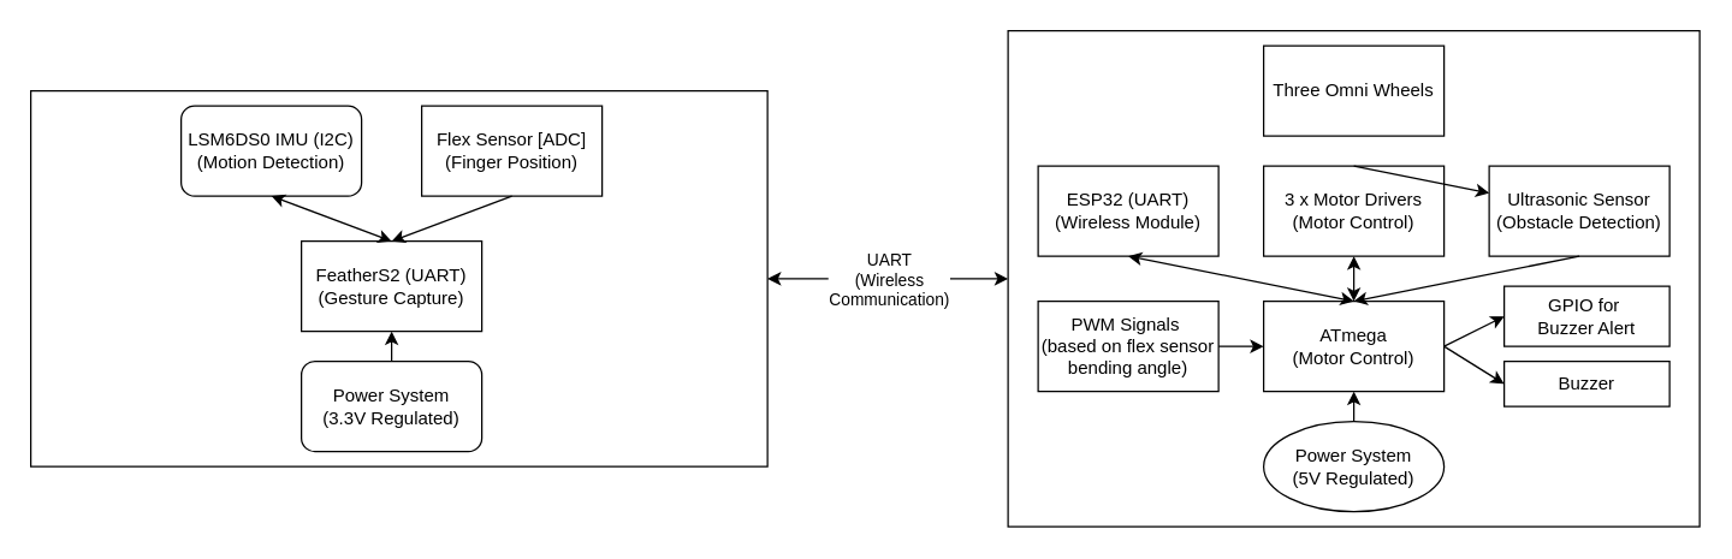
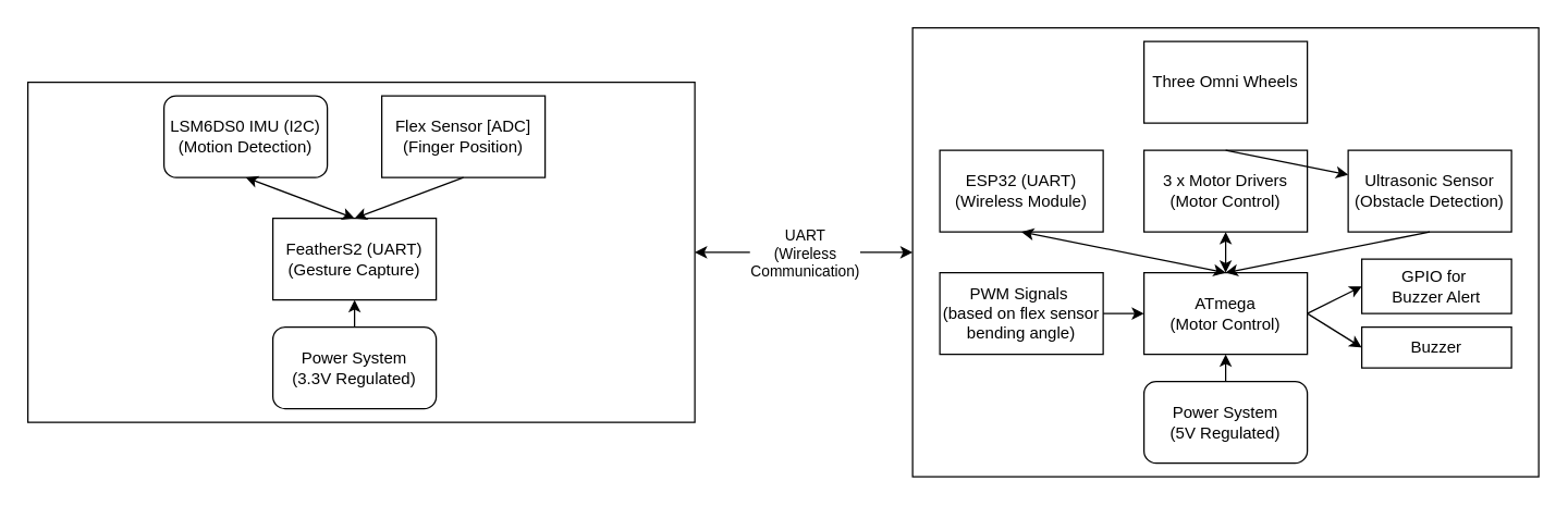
  <mxCell id="0" />
  <mxCell id="1" parent="0" />
  <mxCell id="2" value="" style="rounded=0;whiteSpace=wrap;html=1;" vertex="1" parent="1"><mxGeometry x="670" y="20" width="460" height="330" as="geometry" /></mxCell>
  <mxCell id="3" value="" style="rounded=0;whiteSpace=wrap;html=1;" vertex="1" parent="1"><mxGeometry x="20" y="60" width="490" height="250" as="geometry" /></mxCell>
  <mxCell id="4" value="FeatherS2 (UART)&lt;div&gt;(Gesture Capture)&lt;/div&gt;" style="rounded=0;whiteSpace=wrap;html=1;" parent="1" vertex="1"><mxGeometry x="200" y="160" width="120" height="60" as="geometry" /></mxCell>
  <mxCell id="5" value="LSM6DS0 IMU (I2C)&lt;div&gt;(Motion Detection)&lt;/div&gt;" style="whiteSpace=wrap;html=1;rounded=1;" parent="1" vertex="1"><mxGeometry x="120" y="70" width="120" height="60" as="geometry" /></mxCell>
  <mxCell id="6" value="Flex Sensor [ADC]&lt;div&gt;(Finger Position)&lt;/div&gt;" style="rounded=0;whiteSpace=wrap;html=1;" parent="1" vertex="1"><mxGeometry x="280" y="70" width="120" height="60" as="geometry" /></mxCell>
  <mxCell id="7" value="" style="endArrow=classic;html=1;rounded=0;exitX=0.5;exitY=1;exitDx=0;exitDy=0;entryX=0.5;entryY=0;entryDx=0;entryDy=0;" parent="1" source="6" target="4" edge="1"><mxGeometry width="50" height="50" relative="1" as="geometry"><mxPoint x="370" y="180" as="sourcePoint" /><mxPoint x="420" y="130" as="targetPoint" /></mxGeometry></mxCell>
  <mxCell id="8" value="Power System&lt;div&gt;(3.3V Regulated)&lt;/div&gt;" style="rounded=1;whiteSpace=wrap;html=1;" parent="1" vertex="1"><mxGeometry x="200" y="240" width="120" height="60" as="geometry" /></mxCell>
  <mxCell id="9" value="" style="endArrow=classic;html=1;rounded=0;exitX=0.5;exitY=0;exitDx=0;exitDy=0;entryX=0.5;entryY=1;entryDx=0;entryDy=0;" parent="1" source="8" target="4" edge="1"><mxGeometry width="50" height="50" relative="1" as="geometry"><mxPoint x="370" y="180" as="sourcePoint" /><mxPoint x="420" y="130" as="targetPoint" /></mxGeometry></mxCell>
  <mxCell id="10" value="" style="endArrow=classic;startArrow=classic;html=1;rounded=0;exitX=0.5;exitY=1;exitDx=0;exitDy=0;entryX=0.5;entryY=0;entryDx=0;entryDy=0;" edge="1" parent="1" source="5" target="4"><mxGeometry width="50" height="50" relative="1" as="geometry"><mxPoint x="250" y="220" as="sourcePoint" /><mxPoint x="230" y="150" as="targetPoint" /></mxGeometry></mxCell>
  <mxCell id="11" value="ATmega&lt;div&gt;(Motor Control)&lt;/div&gt;" style="rounded=0;whiteSpace=wrap;html=1;" vertex="1" parent="1"><mxGeometry x="840" y="200" width="120" height="60" as="geometry" /></mxCell>
  <mxCell id="12" value="ESP32 (UART)&lt;div&gt;(Wireless Module)&lt;/div&gt;" style="rounded=0;whiteSpace=wrap;html=1;" vertex="1" parent="1"><mxGeometry x="690" y="110" width="120" height="60" as="geometry" /></mxCell>
  <mxCell id="13" value="" style="endArrow=classic;startArrow=classic;html=1;rounded=0;exitX=0.5;exitY=1;exitDx=0;exitDy=0;entryX=0.5;entryY=0;entryDx=0;entryDy=0;" edge="1" parent="1" source="12" target="11"><mxGeometry width="50" height="50" relative="1" as="geometry"><mxPoint x="660" y="190" as="sourcePoint" /><mxPoint x="710" y="140" as="targetPoint" /></mxGeometry></mxCell>
  <mxCell id="14" value="3 x Motor Drivers&lt;div&gt;(Motor Control)&lt;/div&gt;" style="rounded=0;whiteSpace=wrap;html=1;" vertex="1" parent="1"><mxGeometry x="840" y="110" width="120" height="60" as="geometry" /></mxCell>
  <mxCell id="15" value="" style="endArrow=classic;startArrow=classic;html=1;rounded=0;entryX=0.5;entryY=1;entryDx=0;entryDy=0;exitX=0.5;exitY=0;exitDx=0;exitDy=0;" edge="1" parent="1" source="11" target="14"><mxGeometry width="50" height="50" relative="1" as="geometry"><mxPoint x="770" y="300" as="sourcePoint" /><mxPoint x="820" y="250" as="targetPoint" /></mxGeometry></mxCell>
  <mxCell id="16" value="Ultrasonic Sensor&lt;div&gt;(Obstacle Detection)&lt;/div&gt;" style="rounded=0;whiteSpace=wrap;html=1;" vertex="1" parent="1"><mxGeometry x="990" y="110" width="120" height="60" as="geometry" /></mxCell>
  <mxCell id="17" value="" style="endArrow=classic;html=1;rounded=0;exitX=0.5;exitY=1;exitDx=0;exitDy=0;entryX=0.5;entryY=0;entryDx=0;entryDy=0;" edge="1" parent="1" source="16" target="11"><mxGeometry width="50" height="50" relative="1" as="geometry"><mxPoint x="1025" y="280" as="sourcePoint" /><mxPoint x="1075" y="230" as="targetPoint" /></mxGeometry></mxCell>
  <mxCell id="18" value="Buzzer" style="rounded=0;whiteSpace=wrap;html=1;" vertex="1" parent="1"><mxGeometry x="1000" y="240" width="110" height="30" as="geometry" /></mxCell>
  <mxCell id="19" value="" style="endArrow=classic;html=1;rounded=0;exitX=1;exitY=0.5;exitDx=0;exitDy=0;entryX=0;entryY=0.5;entryDx=0;entryDy=0;" edge="1" parent="1" source="11" target="18"><mxGeometry width="50" height="50" relative="1" as="geometry"><mxPoint x="870" y="260" as="sourcePoint" /><mxPoint x="920" y="210" as="targetPoint" /></mxGeometry></mxCell>
  <mxCell id="20" value="" style="endArrow=classic;startArrow=classic;html=1;rounded=0;exitX=1;exitY=0.5;exitDx=0;exitDy=0;entryX=0;entryY=0.5;entryDx=0;entryDy=0;" edge="1" parent="1" source="3" target="2"><mxGeometry width="50" height="50" relative="1" as="geometry"><mxPoint x="660" y="80" as="sourcePoint" /><mxPoint x="655" y="190" as="targetPoint" /></mxGeometry></mxCell>
  <mxCell id="21" value="UART&lt;div&gt;(Wireless&lt;/div&gt;&lt;div&gt;Communication)&lt;/div&gt;" style="edgeLabel;html=1;align=center;verticalAlign=middle;resizable=0;points=[];" vertex="1" connectable="0" parent="20"><mxGeometry x="0.205" y="4" relative="1" as="geometry"><mxPoint x="-16" y="4" as="offset" /></mxGeometry></mxCell>
  <mxCell id="22" value="PWM Signals&amp;nbsp;&lt;div&gt;(based on flex sensor bending angle)&lt;/div&gt;" style="rounded=0;whiteSpace=wrap;html=1;" vertex="1" parent="1"><mxGeometry x="690" y="200" width="120" height="60" as="geometry" /></mxCell>
  <mxCell id="23" value="" style="endArrow=classic;html=1;rounded=0;exitX=1;exitY=0.5;exitDx=0;exitDy=0;entryX=0;entryY=0.5;entryDx=0;entryDy=0;" edge="1" parent="1" source="22" target="11"><mxGeometry width="50" height="50" relative="1" as="geometry"><mxPoint x="810" y="460" as="sourcePoint" /><mxPoint x="860" y="410" as="targetPoint" /></mxGeometry></mxCell>
  <mxCell id="24" value="Three Omni Wheels" style="rounded=0;whiteSpace=wrap;html=1;" vertex="1" parent="1"><mxGeometry x="840" y="30" width="120" height="60" as="geometry" /></mxCell>
  <mxCell id="25" value="" style="endArrow=classic;html=1;rounded=0;exitX=0.5;exitY=0;exitDx=0;exitDy=0;" edge="1" parent="1" source="14" target="16"><mxGeometry width="50" height="50" relative="1" as="geometry"><mxPoint x="730" y="30" as="sourcePoint" /><mxPoint x="780" y="-20" as="targetPoint" /></mxGeometry></mxCell>
- <mxCell id="26" value="Power System&lt;div&gt;(5V Regulated)&lt;/div&gt;" style="ellipse;whiteSpace=wrap;html=1;" vertex="1" parent="1"><mxGeometry x="840" y="280" width="120" height="60" as="geometry" /></mxCell>
+ <mxCell id="26" value="Power System&lt;div&gt;(5V Regulated)&lt;/div&gt;" style="rounded=1;whiteSpace=wrap;html=1;" vertex="1" parent="1"><mxGeometry x="840" y="280" width="120" height="60" as="geometry" /></mxCell>
  <mxCell id="27" value="" style="endArrow=classic;html=1;rounded=0;exitX=0.5;exitY=0;exitDx=0;exitDy=0;entryX=0.5;entryY=1;entryDx=0;entryDy=0;" edge="1" parent="1" source="26" target="11"><mxGeometry width="50" height="50" relative="1" as="geometry"><mxPoint x="610" y="220" as="sourcePoint" /><mxPoint x="660" y="170" as="targetPoint" /></mxGeometry></mxCell>
  <mxCell id="28" value="GPIO for&amp;nbsp;&lt;div&gt;Buzzer Alert&lt;/div&gt;" style="rounded=0;whiteSpace=wrap;html=1;" vertex="1" parent="1"><mxGeometry x="1000" y="190" width="110" height="40" as="geometry" /></mxCell>
  <mxCell id="29" value="" style="endArrow=classic;html=1;rounded=0;exitX=1;exitY=0.5;exitDx=0;exitDy=0;entryX=0;entryY=0.5;entryDx=0;entryDy=0;" edge="1" parent="1" source="11" target="28"><mxGeometry width="50" height="50" relative="1" as="geometry"><mxPoint x="970" y="250" as="sourcePoint" /><mxPoint x="1020" y="200" as="targetPoint" /></mxGeometry></mxCell>
